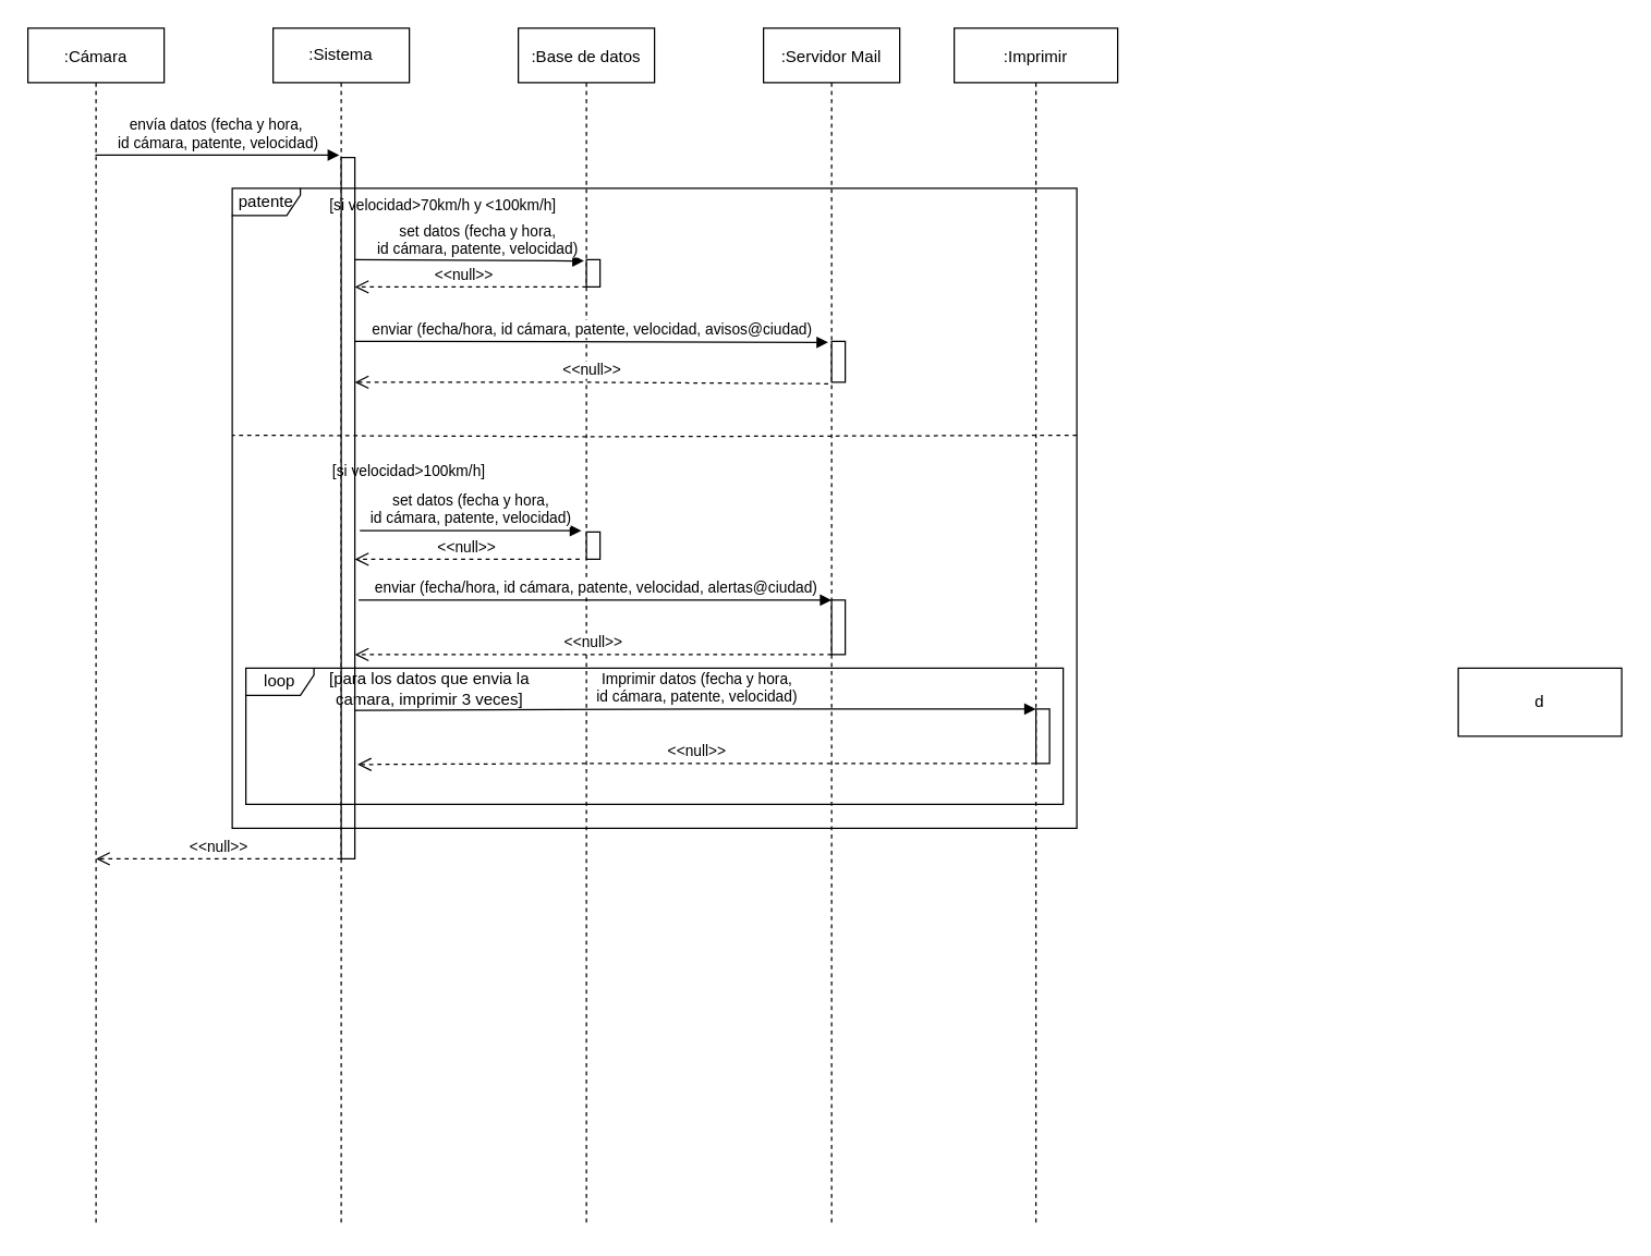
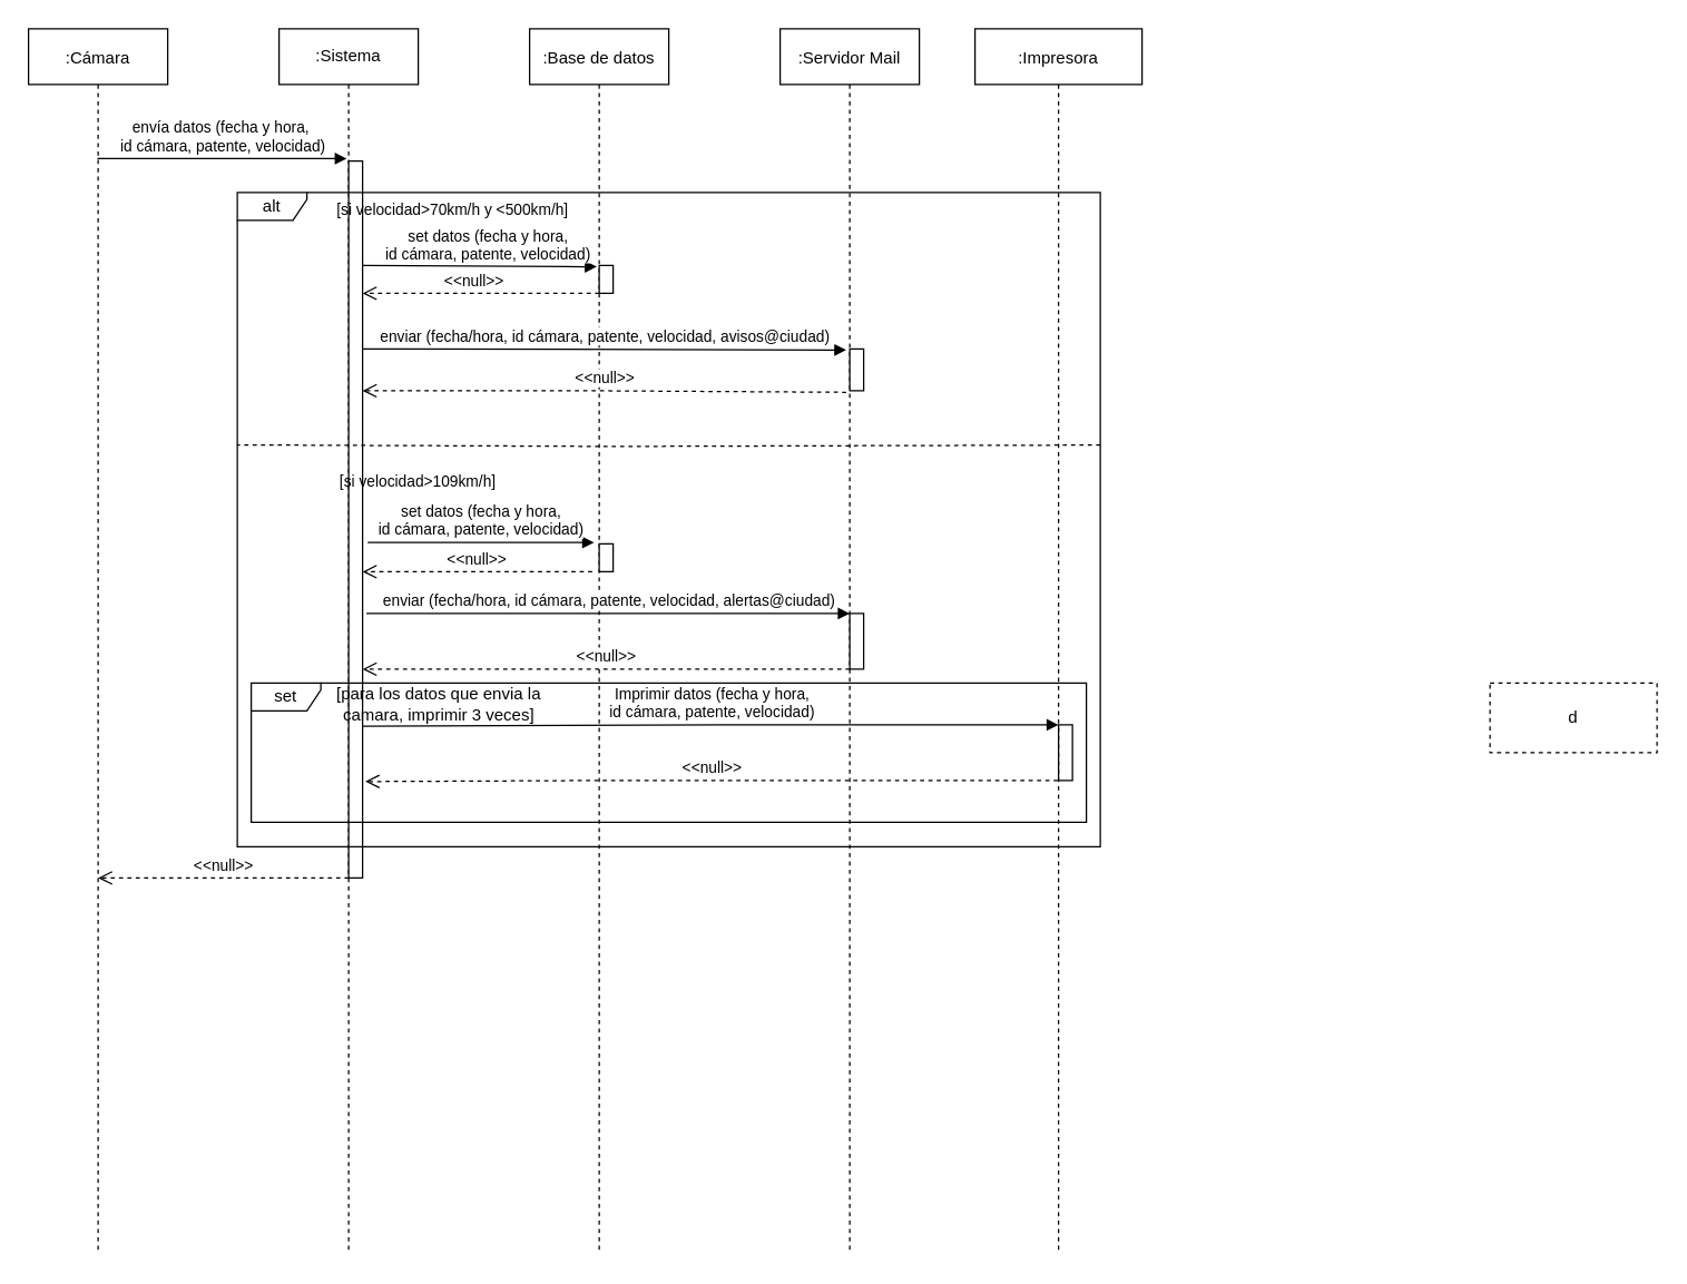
  <mxCell id="0" />
  <mxCell id="1" parent="0" />
  <mxCell id="2" value=":Cámara" style="shape=umlLifeline;perimeter=lifelinePerimeter;container=1;collapsible=0;recursiveResize=0;rounded=0;shadow=0;strokeWidth=1;" parent="1" vertex="1"><mxGeometry x="20" y="20" width="100" height="880" as="geometry" /></mxCell>
  <mxCell id="3" value="&#10;:Sistema&#10;" style="shape=umlLifeline;perimeter=lifelinePerimeter;container=1;collapsible=0;recursiveResize=0;rounded=0;shadow=0;strokeWidth=1;verticalAlign=middle;align=center;whiteSpace=wrap;" parent="1" vertex="1"><mxGeometry x="200" y="20" width="100" height="880" as="geometry" /></mxCell>
  <mxCell id="4" value="" style="points=[];perimeter=orthogonalPerimeter;rounded=0;shadow=0;strokeWidth=1;" parent="3" vertex="1"><mxGeometry x="50" y="95" width="10" height="515" as="geometry" /></mxCell>
  <mxCell id="5" value="envía datos (fecha y hora,&#10; id cámara, patente, velocidad)" style="verticalAlign=bottom;endArrow=block;shadow=0;strokeWidth=1;fontSize=11;entryX=0.486;entryY=0.106;entryDx=0;entryDy=0;entryPerimeter=0;" parent="1" source="2" target="3" edge="1"><mxGeometry x="0.004" relative="1" as="geometry"><mxPoint x="80" y="100" as="sourcePoint" /><mxPoint x="250" y="110" as="targetPoint" /><mxPoint x="-1" as="offset" /></mxGeometry></mxCell>
  <mxCell id="6" value=":Base de datos" style="shape=umlLifeline;perimeter=lifelinePerimeter;container=1;collapsible=0;recursiveResize=0;rounded=0;shadow=0;strokeWidth=1;" parent="1" vertex="1"><mxGeometry x="380" y="20" width="100" height="880" as="geometry" /></mxCell>
- <mxCell id="7" value="patente" style="shape=umlFrame;whiteSpace=wrap;html=1;width=50;height=20;fontSize=12;" parent="6" vertex="1"><mxGeometry x="-210" y="117.5" width="620" height="470" as="geometry" /></mxCell>
- <mxCell id="8" value="[si velocidad&amp;gt;100km/h]" style="text;html=1;strokeColor=none;fillColor=none;align=center;verticalAlign=middle;whiteSpace=wrap;rounded=0;fontSize=11;" parent="6" vertex="1"><mxGeometry x="-140" y="310" width="120" height="30" as="geometry" /></mxCell>
+ <mxCell id="7" value="alt" style="shape=umlFrame;whiteSpace=wrap;html=1;width=50;height=20;fontSize=12;" parent="6" vertex="1"><mxGeometry x="-210" y="117.5" width="620" height="470" as="geometry" /></mxCell>
+ <mxCell id="8" value="[si velocidad&amp;gt;109km/h]" style="text;html=1;strokeColor=none;fillColor=none;align=center;verticalAlign=middle;whiteSpace=wrap;rounded=0;fontSize=11;" parent="6" vertex="1"><mxGeometry x="-140" y="310" width="120" height="30" as="geometry" /></mxCell>
  <mxCell id="9" value=":Servidor Mail" style="shape=umlLifeline;perimeter=lifelinePerimeter;container=1;collapsible=0;recursiveResize=0;rounded=0;shadow=0;strokeWidth=1;" parent="1" vertex="1"><mxGeometry x="560" y="20" width="100" height="880" as="geometry" /></mxCell>
  <mxCell id="10" value="" style="points=[];perimeter=orthogonalPerimeter;rounded=0;shadow=0;strokeWidth=1;" parent="9" vertex="1"><mxGeometry x="50" y="230" width="10" height="30" as="geometry" /></mxCell>
  <mxCell id="11" value="" style="points=[];perimeter=orthogonalPerimeter;rounded=0;shadow=0;strokeWidth=1;" parent="9" vertex="1"><mxGeometry x="50" y="420" width="10" height="40" as="geometry" /></mxCell>
  <mxCell id="12" value="enviar (fecha/hora, id cámara, patente, velocidad, alertas@ciudad)" style="html=1;verticalAlign=bottom;endArrow=block;rounded=0;fontSize=11;entryX=0;entryY=0;entryDx=0;entryDy=0;entryPerimeter=0;exitX=0.138;exitY=0.688;exitDx=0;exitDy=0;exitPerimeter=0;" parent="9" target="11" edge="1"><mxGeometry width="80" relative="1" as="geometry"><mxPoint x="-297.2" y="420.08" as="sourcePoint" /><mxPoint x="40" y="422" as="targetPoint" /><Array as="points" /></mxGeometry></mxCell>
  <mxCell id="13" value="" style="points=[];perimeter=orthogonalPerimeter;rounded=0;shadow=0;strokeWidth=1;" parent="9" vertex="1"><mxGeometry x="200" y="500" width="10" height="40" as="geometry" /></mxCell>
  <mxCell id="14" value="" style="points=[];perimeter=orthogonalPerimeter;rounded=0;shadow=0;strokeWidth=1;" parent="9" vertex="1"><mxGeometry x="-130" y="370" width="10" height="20" as="geometry" /></mxCell>
  <mxCell id="15" value="Imprimir datos (fecha y hora, &lt;br&gt;id cámara, patente, velocidad)" style="html=1;verticalAlign=bottom;endArrow=block;rounded=0;fontSize=11;" parent="9" edge="1"><mxGeometry x="0.001" width="80" relative="1" as="geometry"><mxPoint x="-300" y="501" as="sourcePoint" /><mxPoint x="200" y="500" as="targetPoint" /><Array as="points"><mxPoint x="-40" y="500" /></Array><mxPoint x="1" as="offset" /></mxGeometry></mxCell>
  <mxCell id="16" value="&amp;lt;&amp;lt;null&amp;gt;&amp;gt;" style="html=1;verticalAlign=bottom;endArrow=open;dashed=1;endSize=8;rounded=0;entryX=1.2;entryY=0.622;entryDx=0;entryDy=0;entryPerimeter=0;" parent="9" edge="1"><mxGeometry relative="1" as="geometry"><mxPoint x="199.5" y="540" as="sourcePoint" /><mxPoint x="-298" y="540.76" as="targetPoint" /><Array as="points"><mxPoint x="-130" y="540" /></Array></mxGeometry></mxCell>
  <mxCell id="17" value="&amp;lt;&amp;lt;null&amp;gt;&amp;gt;" style="html=1;verticalAlign=bottom;endArrow=open;dashed=1;endSize=8;rounded=0;exitX=0.475;exitY=0.274;exitDx=0;exitDy=0;exitPerimeter=0;" parent="9" edge="1"><mxGeometry relative="1" as="geometry"><mxPoint x="47.5" y="261.12" as="sourcePoint" /><mxPoint x="-300" y="260" as="targetPoint" /><Array as="points"><mxPoint x="-140" y="260" /></Array></mxGeometry></mxCell>
  <mxCell id="18" value="&amp;lt;&amp;lt;null&amp;gt;&amp;gt;" style="html=1;verticalAlign=bottom;endArrow=open;dashed=1;endSize=8;rounded=0;exitX=0;exitY=1;exitDx=0;exitDy=0;exitPerimeter=0;" parent="9" source="11" edge="1"><mxGeometry relative="1" as="geometry"><mxPoint x="40" y="460" as="sourcePoint" /><mxPoint x="-300" y="460" as="targetPoint" /><Array as="points"><mxPoint x="-150" y="460" /></Array></mxGeometry></mxCell>
  <mxCell id="19" value="&amp;lt;&amp;lt;null&amp;gt;&amp;gt;" style="html=1;verticalAlign=bottom;endArrow=open;dashed=1;endSize=8;rounded=0;" parent="9" edge="1"><mxGeometry relative="1" as="geometry"><mxPoint x="-135" y="390" as="sourcePoint" /><mxPoint x="-300" y="390" as="targetPoint" /><Array as="points" /></mxGeometry></mxCell>
  <mxCell id="20" value="set datos (fecha y hora,&lt;br&gt;id cámara, patente, velocidad)" style="html=1;verticalAlign=bottom;endArrow=block;rounded=0;fontSize=11;exitX=1.367;exitY=0.326;exitDx=0;exitDy=0;exitPerimeter=0;entryX=-0.367;entryY=-0.05;entryDx=0;entryDy=0;entryPerimeter=0;" parent="9" target="14" edge="1"><mxGeometry width="80" relative="1" as="geometry"><mxPoint x="-296.33" y="369.08" as="sourcePoint" /><mxPoint x="-130" y="359.64" as="targetPoint" /></mxGeometry></mxCell>
  <mxCell id="21" value="enviar (fecha/hora, id cámara, patente, velocidad, avisos@ciudad)" style="html=1;verticalAlign=bottom;endArrow=block;rounded=0;fontSize=11;entryX=-0.25;entryY=0.025;entryDx=0;entryDy=0;entryPerimeter=0;startArrow=none;" parent="9" target="10" edge="1"><mxGeometry x="0.002" width="80" relative="1" as="geometry"><mxPoint x="-300" y="230" as="sourcePoint" /><mxPoint x="39.5" y="230" as="targetPoint" /><Array as="points"><mxPoint x="-270" y="230" /></Array><mxPoint as="offset" /></mxGeometry></mxCell>
- <mxCell id="22" value=":Imprimir" style="shape=umlLifeline;perimeter=lifelinePerimeter;container=1;collapsible=0;recursiveResize=0;rounded=0;shadow=0;strokeWidth=1;" parent="1" vertex="1"><mxGeometry x="700" y="20" width="120" height="880" as="geometry" /></mxCell>
- <mxCell id="23" value="loop" style="shape=umlFrame;whiteSpace=wrap;html=1;width=50;height=20;" parent="22" vertex="1"><mxGeometry x="-520" y="470" width="600" height="100" as="geometry" /></mxCell>
- <mxCell id="24" value="[si velocidad&amp;gt;70km/h y &amp;lt;100km/h]" style="text;html=1;strokeColor=none;fillColor=none;align=center;verticalAlign=middle;whiteSpace=wrap;rounded=0;fontSize=11;" parent="1" vertex="1"><mxGeometry x="230" y="130" width="190" height="40" as="geometry" /></mxCell>
+ <mxCell id="22" value=":Impresora" style="shape=umlLifeline;perimeter=lifelinePerimeter;container=1;collapsible=0;recursiveResize=0;rounded=0;shadow=0;strokeWidth=1;" parent="1" vertex="1"><mxGeometry x="700" y="20" width="120" height="880" as="geometry" /></mxCell>
+ <mxCell id="23" value="set" style="shape=umlFrame;whiteSpace=wrap;html=1;width=50;height=20;" parent="22" vertex="1"><mxGeometry x="-520" y="470" width="600" height="100" as="geometry" /></mxCell>
+ <mxCell id="24" value="[si velocidad&amp;gt;70km/h y &amp;lt;500km/h]" style="text;html=1;strokeColor=none;fillColor=none;align=center;verticalAlign=middle;whiteSpace=wrap;rounded=0;fontSize=11;" parent="1" vertex="1"><mxGeometry x="230" y="130" width="190" height="40" as="geometry" /></mxCell>
  <mxCell id="25" value="set datos (fecha y hora,&lt;br&gt;id cámara, patente, velocidad)" style="html=1;verticalAlign=bottom;endArrow=block;rounded=0;fontSize=11;entryX=-0.176;entryY=0.048;entryDx=0;entryDy=0;entryPerimeter=0;" parent="1" target="26" edge="1"><mxGeometry x="0.067" width="80" relative="1" as="geometry"><mxPoint x="260" y="190" as="sourcePoint" /><mxPoint x="410" y="190" as="targetPoint" /><mxPoint as="offset" /></mxGeometry></mxCell>
  <mxCell id="26" value="" style="points=[];perimeter=orthogonalPerimeter;rounded=0;shadow=0;strokeWidth=1;" parent="1" vertex="1"><mxGeometry x="430" y="190" width="10" height="20" as="geometry" /></mxCell>
  <mxCell id="27" value="&amp;lt;&amp;lt;null&amp;gt;&amp;gt;" style="html=1;verticalAlign=bottom;endArrow=open;dashed=1;endSize=8;rounded=0;" parent="1" edge="1"><mxGeometry x="0.059" relative="1" as="geometry"><mxPoint x="430" y="210" as="sourcePoint" /><mxPoint x="260" y="210" as="targetPoint" /><Array as="points"><mxPoint x="350" y="210" /></Array><mxPoint as="offset" /></mxGeometry></mxCell>
  <mxCell id="28" value="&amp;lt;&amp;lt;null&amp;gt;&amp;gt;" style="html=1;verticalAlign=bottom;endArrow=open;dashed=1;endSize=8;rounded=0;" parent="1" edge="1"><mxGeometry relative="1" as="geometry"><mxPoint x="250" y="630" as="sourcePoint" /><mxPoint x="70" y="630" as="targetPoint" /><Array as="points" /></mxGeometry></mxCell>
  <mxCell id="29" value="" style="endArrow=none;dashed=1;html=1;rounded=0;entryX=0;entryY=0.386;entryDx=0;entryDy=0;entryPerimeter=0;" parent="1" target="7" edge="1"><mxGeometry width="50" height="50" relative="1" as="geometry"><mxPoint x="790" y="319" as="sourcePoint" /><mxPoint x="190" y="320" as="targetPoint" /><Array as="points"><mxPoint x="440" y="320" /></Array></mxGeometry></mxCell>
  <mxCell id="30" value="[para los datos que envia la camara, imprimir 3 veces]" style="text;html=1;strokeColor=none;fillColor=none;align=center;verticalAlign=middle;whiteSpace=wrap;rounded=0;" parent="1" vertex="1"><mxGeometry x="240" y="490" width="150" height="30" as="geometry" /></mxCell>
- <mxCell id="31" value="d" style="whiteSpace=wrap;html=1;" vertex="1" parent="1"><mxGeometry x="1070" y="490" width="120" height="50" as="geometry" /></mxCell>
+ <mxCell id="31" value="d" style="whiteSpace=wrap;html=1;dashed=1;" vertex="1" parent="1"><mxGeometry x="1070" y="490" width="120" height="50" as="geometry" /></mxCell>
